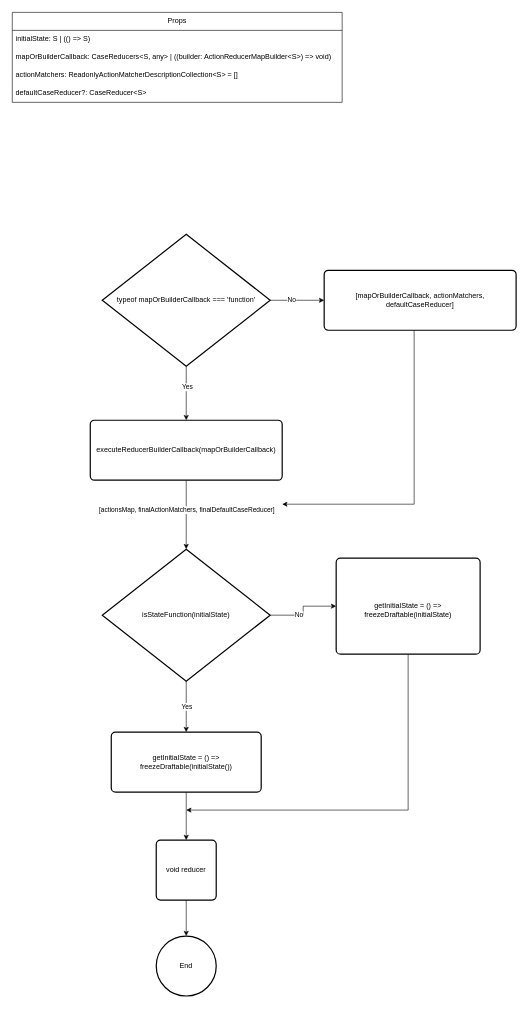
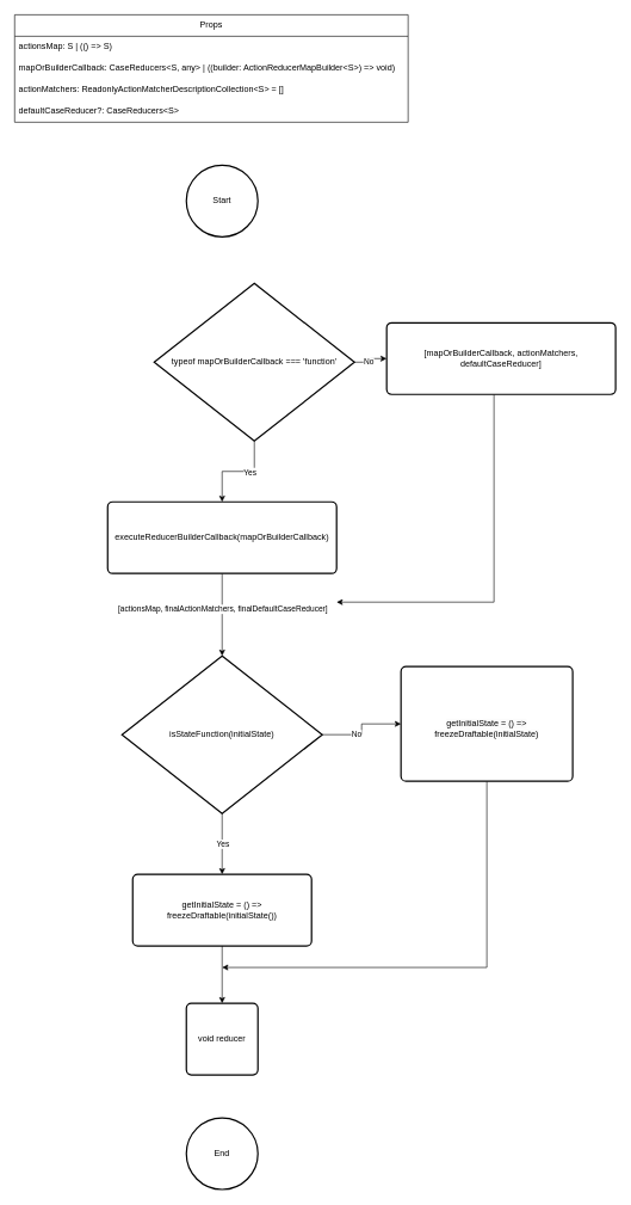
  <mxCell id="0" />
  <mxCell id="1" parent="0" />
+ <mxCell id="2" value="Start" style="strokeWidth=2;html=1;shape=mxgraph.flowchart.start_2;whiteSpace=wrap;" vertex="1" parent="1"><mxGeometry x="260" y="230" width="100" height="100" as="geometry" /></mxCell>
  <mxCell id="3" value="Props" style="swimlane;fontStyle=0;childLayout=stackLayout;horizontal=1;startSize=30;horizontalStack=0;resizeParent=1;resizeParentMax=0;resizeLast=0;collapsible=1;marginBottom=0;whiteSpace=wrap;html=1;" vertex="1" parent="1"><mxGeometry x="20" y="20" width="550" height="150" as="geometry" /></mxCell>
- <mxCell id="4" value="initialState: S | (() =&amp;gt; S)" style="text;strokeColor=none;fillColor=none;align=left;verticalAlign=middle;spacingLeft=4;spacingRight=4;overflow=hidden;points=[[0,0.5],[1,0.5]];portConstraint=eastwest;rotatable=0;whiteSpace=wrap;html=1;" vertex="1" parent="3"><mxGeometry y="30" width="550" height="30" as="geometry" /></mxCell>
+ <mxCell id="4" value="actionsMap: S | (() =&amp;gt; S)" style="text;strokeColor=none;fillColor=none;align=left;verticalAlign=middle;spacingLeft=4;spacingRight=4;overflow=hidden;points=[[0,0.5],[1,0.5]];portConstraint=eastwest;rotatable=0;whiteSpace=wrap;html=1;" vertex="1" parent="3"><mxGeometry y="30" width="550" height="30" as="geometry" /></mxCell>
  <mxCell id="5" value="mapOrBuilderCallback: CaseReducers&amp;lt;S, any&amp;gt; | ((builder: ActionReducerMapBuilder&amp;lt;S&amp;gt;) =&amp;gt; void)" style="text;strokeColor=none;fillColor=none;align=left;verticalAlign=middle;spacingLeft=4;spacingRight=4;overflow=hidden;points=[[0,0.5],[1,0.5]];portConstraint=eastwest;rotatable=0;whiteSpace=wrap;html=1;" vertex="1" parent="3"><mxGeometry y="60" width="550" height="30" as="geometry" /></mxCell>
  <mxCell id="6" value="actionMatchers: ReadonlyActionMatcherDescriptionCollection&amp;lt;S&amp;gt; = []" style="text;strokeColor=none;fillColor=none;align=left;verticalAlign=middle;spacingLeft=4;spacingRight=4;overflow=hidden;points=[[0,0.5],[1,0.5]];portConstraint=eastwest;rotatable=0;whiteSpace=wrap;html=1;" vertex="1" parent="3"><mxGeometry y="90" width="550" height="30" as="geometry" /></mxCell>
- <mxCell id="7" value="defaultCaseReducer?: CaseReducer&amp;lt;S&amp;gt;" style="text;strokeColor=none;fillColor=none;align=left;verticalAlign=middle;spacingLeft=4;spacingRight=4;overflow=hidden;points=[[0,0.5],[1,0.5]];portConstraint=eastwest;rotatable=0;whiteSpace=wrap;html=1;" vertex="1" parent="3"><mxGeometry y="120" width="550" height="30" as="geometry" /></mxCell>
+ <mxCell id="7" value="defaultCaseReducer?: CaseReducers&amp;lt;S&amp;gt;" style="text;strokeColor=none;fillColor=none;align=left;verticalAlign=middle;spacingLeft=4;spacingRight=4;overflow=hidden;points=[[0,0.5],[1,0.5]];portConstraint=eastwest;rotatable=0;whiteSpace=wrap;html=1;" vertex="1" parent="3"><mxGeometry y="120" width="550" height="30" as="geometry" /></mxCell>
  <mxCell id="8" style="edgeStyle=orthogonalEdgeStyle;rounded=0;orthogonalLoop=1;jettySize=auto;html=1;" edge="1" parent="1" source="12" target="15"><mxGeometry relative="1" as="geometry" /></mxCell>
  <mxCell id="9" value="Yes" style="edgeLabel;html=1;align=center;verticalAlign=middle;resizable=0;points=[];" vertex="1" connectable="0" parent="8"><mxGeometry x="-0.252" y="1" relative="1" as="geometry"><mxPoint as="offset" /></mxGeometry></mxCell>
  <mxCell id="10" style="edgeStyle=orthogonalEdgeStyle;rounded=0;orthogonalLoop=1;jettySize=auto;html=1;" edge="1" parent="1" source="12" target="29"><mxGeometry relative="1" as="geometry" /></mxCell>
  <mxCell id="11" value="No" style="edgeLabel;html=1;align=center;verticalAlign=middle;resizable=0;points=[];" vertex="1" connectable="0" parent="10"><mxGeometry x="-0.23" y="1" relative="1" as="geometry"><mxPoint as="offset" /></mxGeometry></mxCell>
- <mxCell id="12" value="typeof mapOrBuilderCallback === 'function'" style="strokeWidth=2;html=1;shape=mxgraph.flowchart.decision;whiteSpace=wrap;" vertex="1" parent="1"><mxGeometry x="170" y="390" width="280" height="220" as="geometry" /></mxCell>
+ <mxCell id="12" value="typeof mapOrBuilderCallback === 'function'" style="strokeWidth=2;html=1;shape=mxgraph.flowchart.decision;whiteSpace=wrap;" vertex="1" parent="1"><mxGeometry x="215" y="395" width="280" height="220" as="geometry" /></mxCell>
  <mxCell id="13" style="edgeStyle=orthogonalEdgeStyle;rounded=0;orthogonalLoop=1;jettySize=auto;html=1;entryX=0.5;entryY=0;entryDx=0;entryDy=0;entryPerimeter=0;" edge="1" parent="1" source="15" target="20"><mxGeometry relative="1" as="geometry"><mxPoint x="310" y="890" as="targetPoint" /></mxGeometry></mxCell>
  <mxCell id="14" value="[actionsMap, finalActionMatchers, finalDefaultCaseReducer]" style="edgeLabel;html=1;align=center;verticalAlign=middle;resizable=0;points=[];" vertex="1" connectable="0" parent="13"><mxGeometry x="-0.267" y="1" relative="1" as="geometry"><mxPoint x="-1" y="7" as="offset" /></mxGeometry></mxCell>
  <mxCell id="15" value="executeReducerBuilderCallback(mapOrBuilderCallback)" style="rounded=1;whiteSpace=wrap;html=1;absoluteArcSize=1;arcSize=14;strokeWidth=2;" vertex="1" parent="1"><mxGeometry x="150" y="700" width="320" height="100" as="geometry" /></mxCell>
  <mxCell id="16" style="edgeStyle=orthogonalEdgeStyle;rounded=0;orthogonalLoop=1;jettySize=auto;html=1;" edge="1" parent="1" source="20" target="22"><mxGeometry relative="1" as="geometry"><mxPoint x="310" y="1180" as="targetPoint" /></mxGeometry></mxCell>
  <mxCell id="17" value="Yes" style="edgeLabel;html=1;align=center;verticalAlign=middle;resizable=0;points=[];" vertex="1" connectable="0" parent="16"><mxGeometry x="-0.258" y="3" relative="1" as="geometry"><mxPoint x="-3" y="10" as="offset" /></mxGeometry></mxCell>
  <mxCell id="18" style="edgeStyle=orthogonalEdgeStyle;rounded=0;orthogonalLoop=1;jettySize=auto;html=1;" edge="1" parent="1" source="20" target="24"><mxGeometry relative="1" as="geometry"><mxPoint x="530" y="1010" as="targetPoint" /></mxGeometry></mxCell>
  <mxCell id="19" value="No" style="edgeLabel;html=1;align=center;verticalAlign=middle;resizable=0;points=[];" vertex="1" connectable="0" parent="18"><mxGeometry x="-0.248" y="1" relative="1" as="geometry"><mxPoint as="offset" /></mxGeometry></mxCell>
  <mxCell id="20" value="isStateFunction(initialState)" style="strokeWidth=2;html=1;shape=mxgraph.flowchart.decision;whiteSpace=wrap;" vertex="1" parent="1"><mxGeometry x="170" y="915" width="280" height="220" as="geometry" /></mxCell>
  <mxCell id="21" style="edgeStyle=orthogonalEdgeStyle;rounded=0;orthogonalLoop=1;jettySize=auto;html=1;" edge="1" parent="1" source="22" target="26"><mxGeometry relative="1" as="geometry"><mxPoint x="310" y="1450" as="targetPoint" /></mxGeometry></mxCell>
  <mxCell id="22" value="getInitialState = () =&amp;gt; freezeDraftable(initialState())" style="rounded=1;whiteSpace=wrap;html=1;absoluteArcSize=1;arcSize=14;strokeWidth=2;" vertex="1" parent="1"><mxGeometry x="185" y="1220" width="250" height="100" as="geometry" /></mxCell>
  <mxCell id="23" style="edgeStyle=orthogonalEdgeStyle;rounded=0;orthogonalLoop=1;jettySize=auto;html=1;" edge="1" parent="1" source="24"><mxGeometry relative="1" as="geometry"><mxPoint x="310" y="1350" as="targetPoint" /><Array as="points"><mxPoint x="680" y="1350" /></Array></mxGeometry></mxCell>
  <mxCell id="24" value="&lt;br&gt;&lt;span style=&quot;color: rgb(0, 0, 0); font-family: Helvetica; font-size: 12px; font-style: normal; font-variant-ligatures: normal; font-variant-caps: normal; font-weight: 400; letter-spacing: normal; orphans: 2; text-align: center; text-indent: 0px; text-transform: none; widows: 2; word-spacing: 0px; -webkit-text-stroke-width: 0px; background-color: rgb(251, 251, 251); text-decoration-thickness: initial; text-decoration-style: initial; text-decoration-color: initial; float: none; display: inline !important;&quot;&gt;getInitialState = () =&amp;gt; freezeDraftable(initialState)&lt;/span&gt;" style="rounded=1;whiteSpace=wrap;html=1;absoluteArcSize=1;arcSize=14;strokeWidth=2;" vertex="1" parent="1"><mxGeometry x="560" y="930" width="240" height="160" as="geometry" /></mxCell>
- <mxCell id="25" style="edgeStyle=orthogonalEdgeStyle;rounded=0;orthogonalLoop=1;jettySize=auto;html=1;entryX=0.5;entryY=0;entryDx=0;entryDy=0;entryPerimeter=0;" edge="1" parent="1" source="26" target="27"><mxGeometry relative="1" as="geometry" /></mxCell>
  <mxCell id="26" value="void reducer" style="rounded=1;whiteSpace=wrap;html=1;absoluteArcSize=1;arcSize=14;strokeWidth=2;" vertex="1" parent="1"><mxGeometry x="260" y="1400" width="100" height="100" as="geometry" /></mxCell>
  <mxCell id="27" value="End" style="strokeWidth=2;html=1;shape=mxgraph.flowchart.start_2;whiteSpace=wrap;" vertex="1" parent="1"><mxGeometry x="260" y="1560" width="100" height="100" as="geometry" /></mxCell>
  <mxCell id="28" style="edgeStyle=orthogonalEdgeStyle;rounded=0;orthogonalLoop=1;jettySize=auto;html=1;" edge="1" parent="1" source="29"><mxGeometry relative="1" as="geometry"><mxPoint x="470" y="840" as="targetPoint" /><Array as="points"><mxPoint x="690" y="840" /></Array></mxGeometry></mxCell>
  <mxCell id="29" value="[mapOrBuilderCallback, actionMatchers, defaultCaseReducer]" style="rounded=1;whiteSpace=wrap;html=1;absoluteArcSize=1;arcSize=14;strokeWidth=2;" vertex="1" parent="1"><mxGeometry x="540" y="450" width="320" height="100" as="geometry" /></mxCell>
